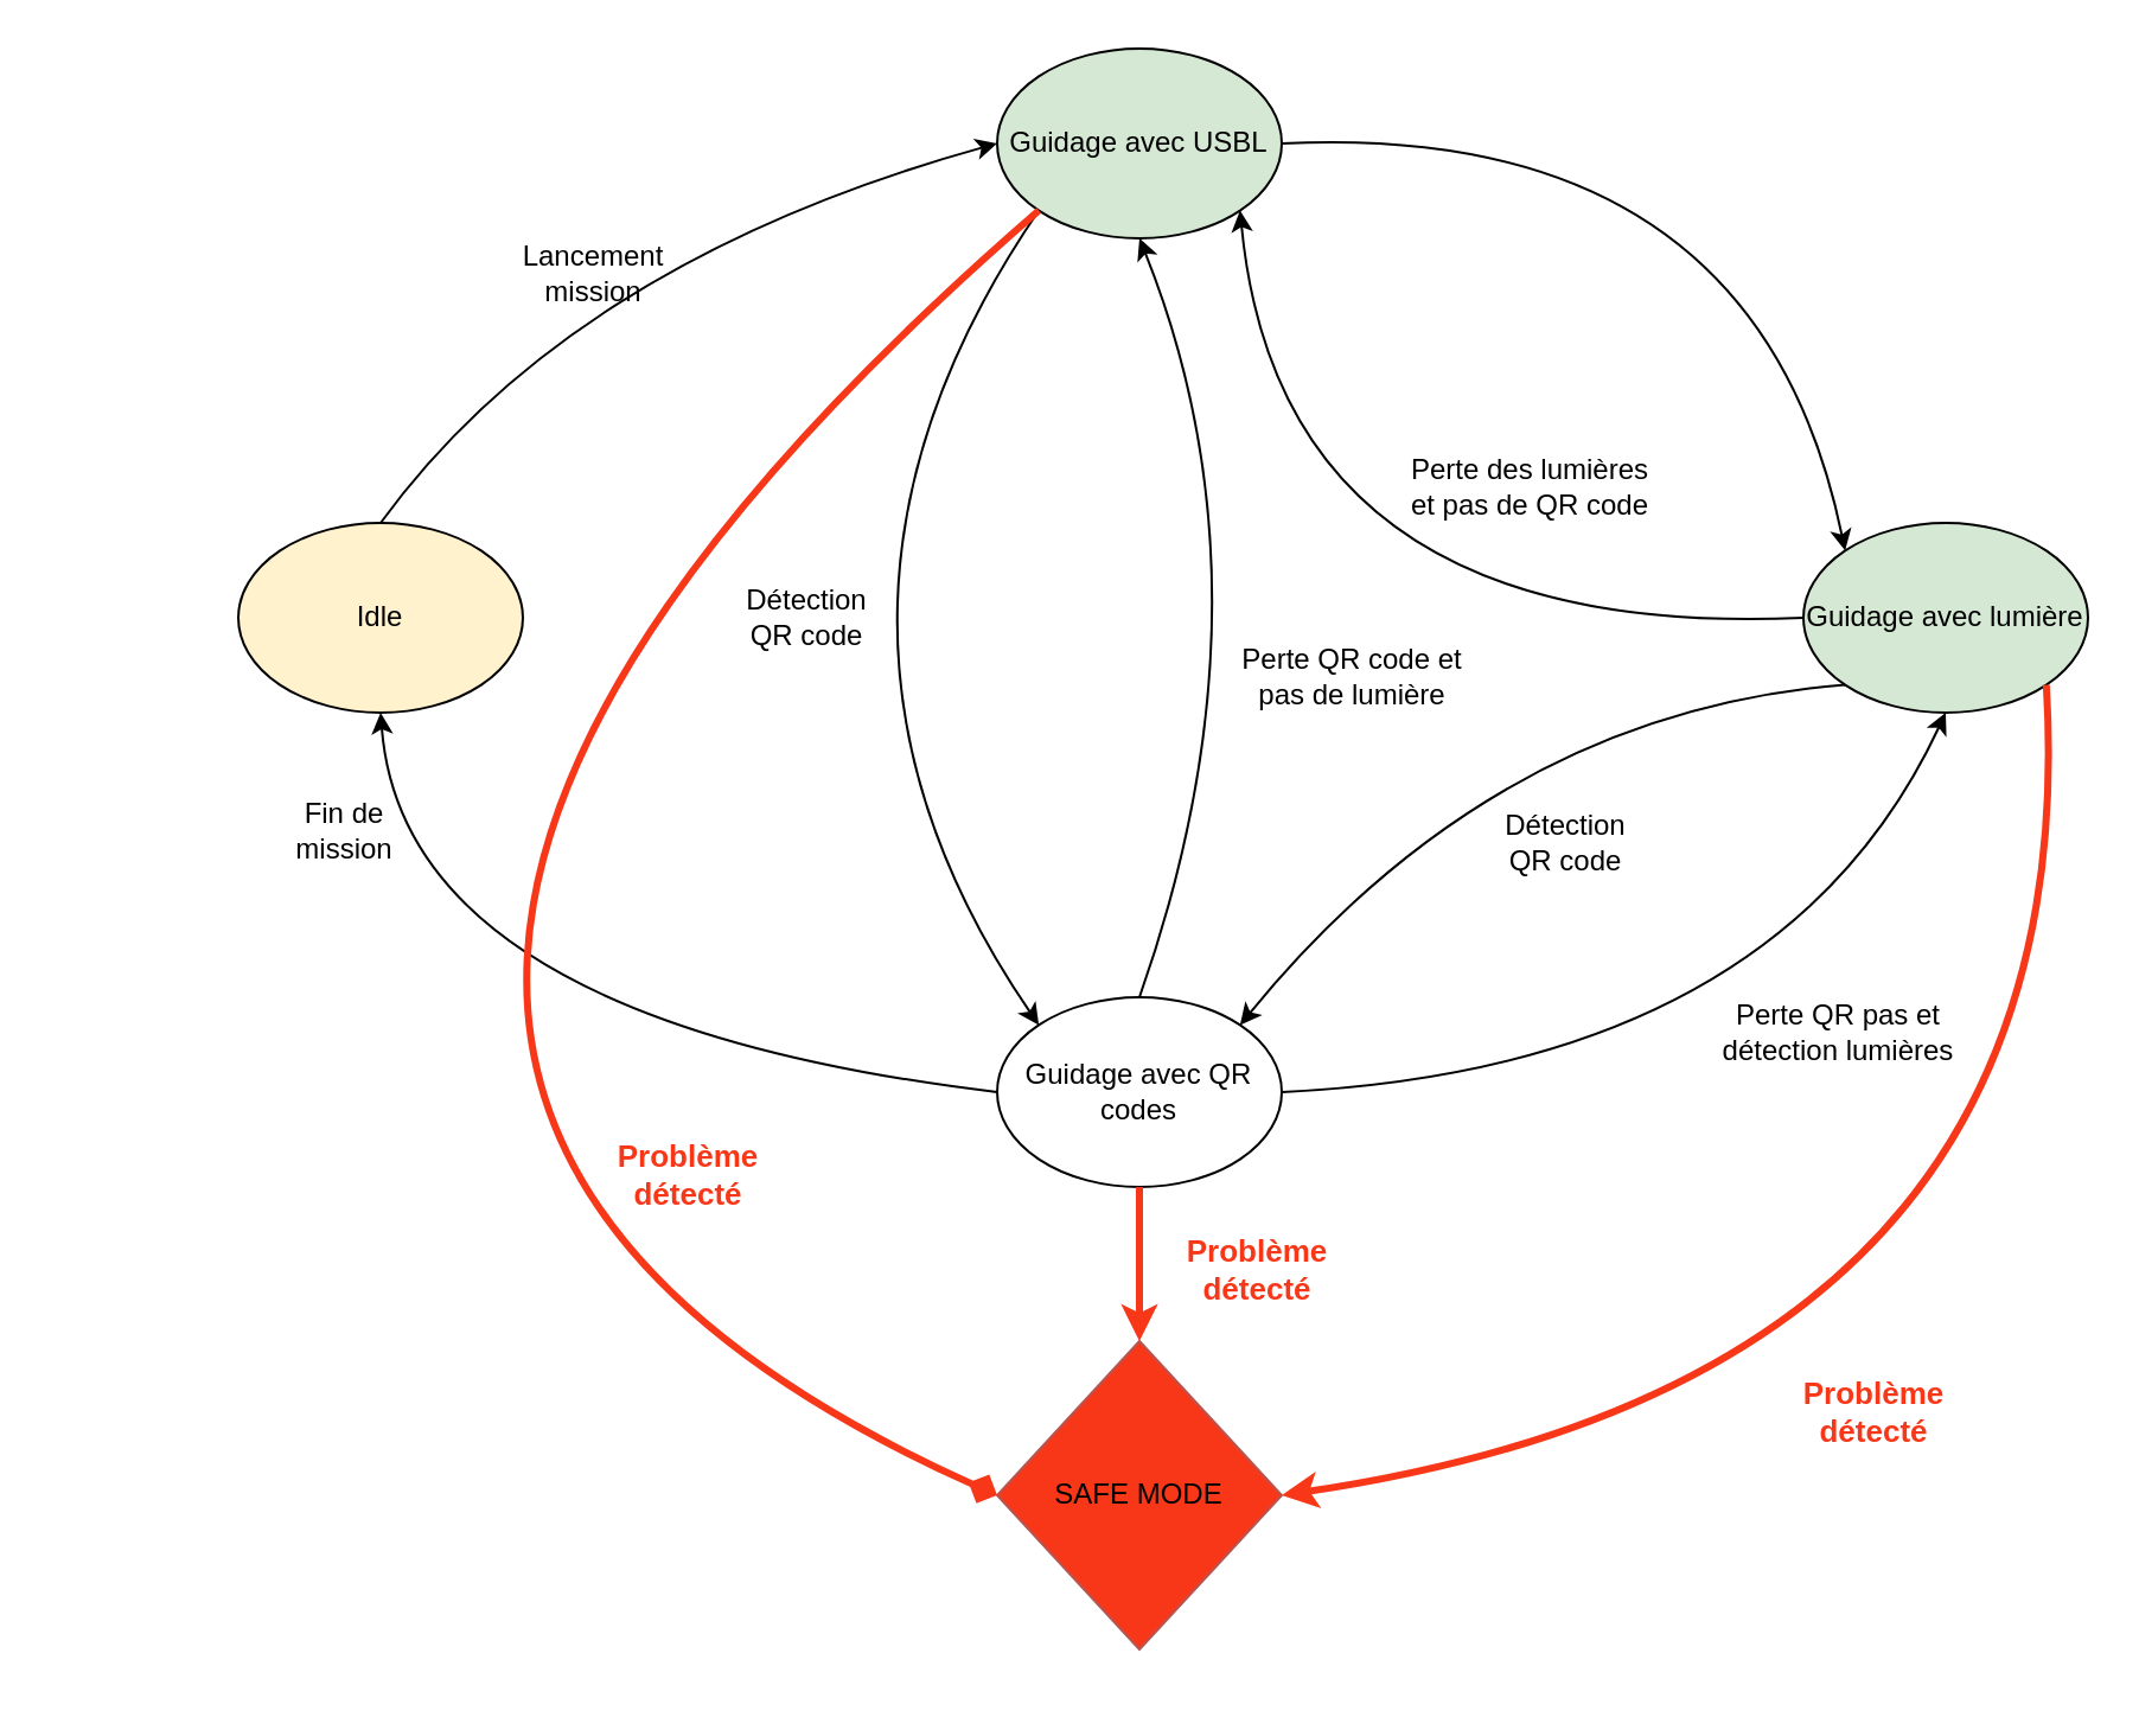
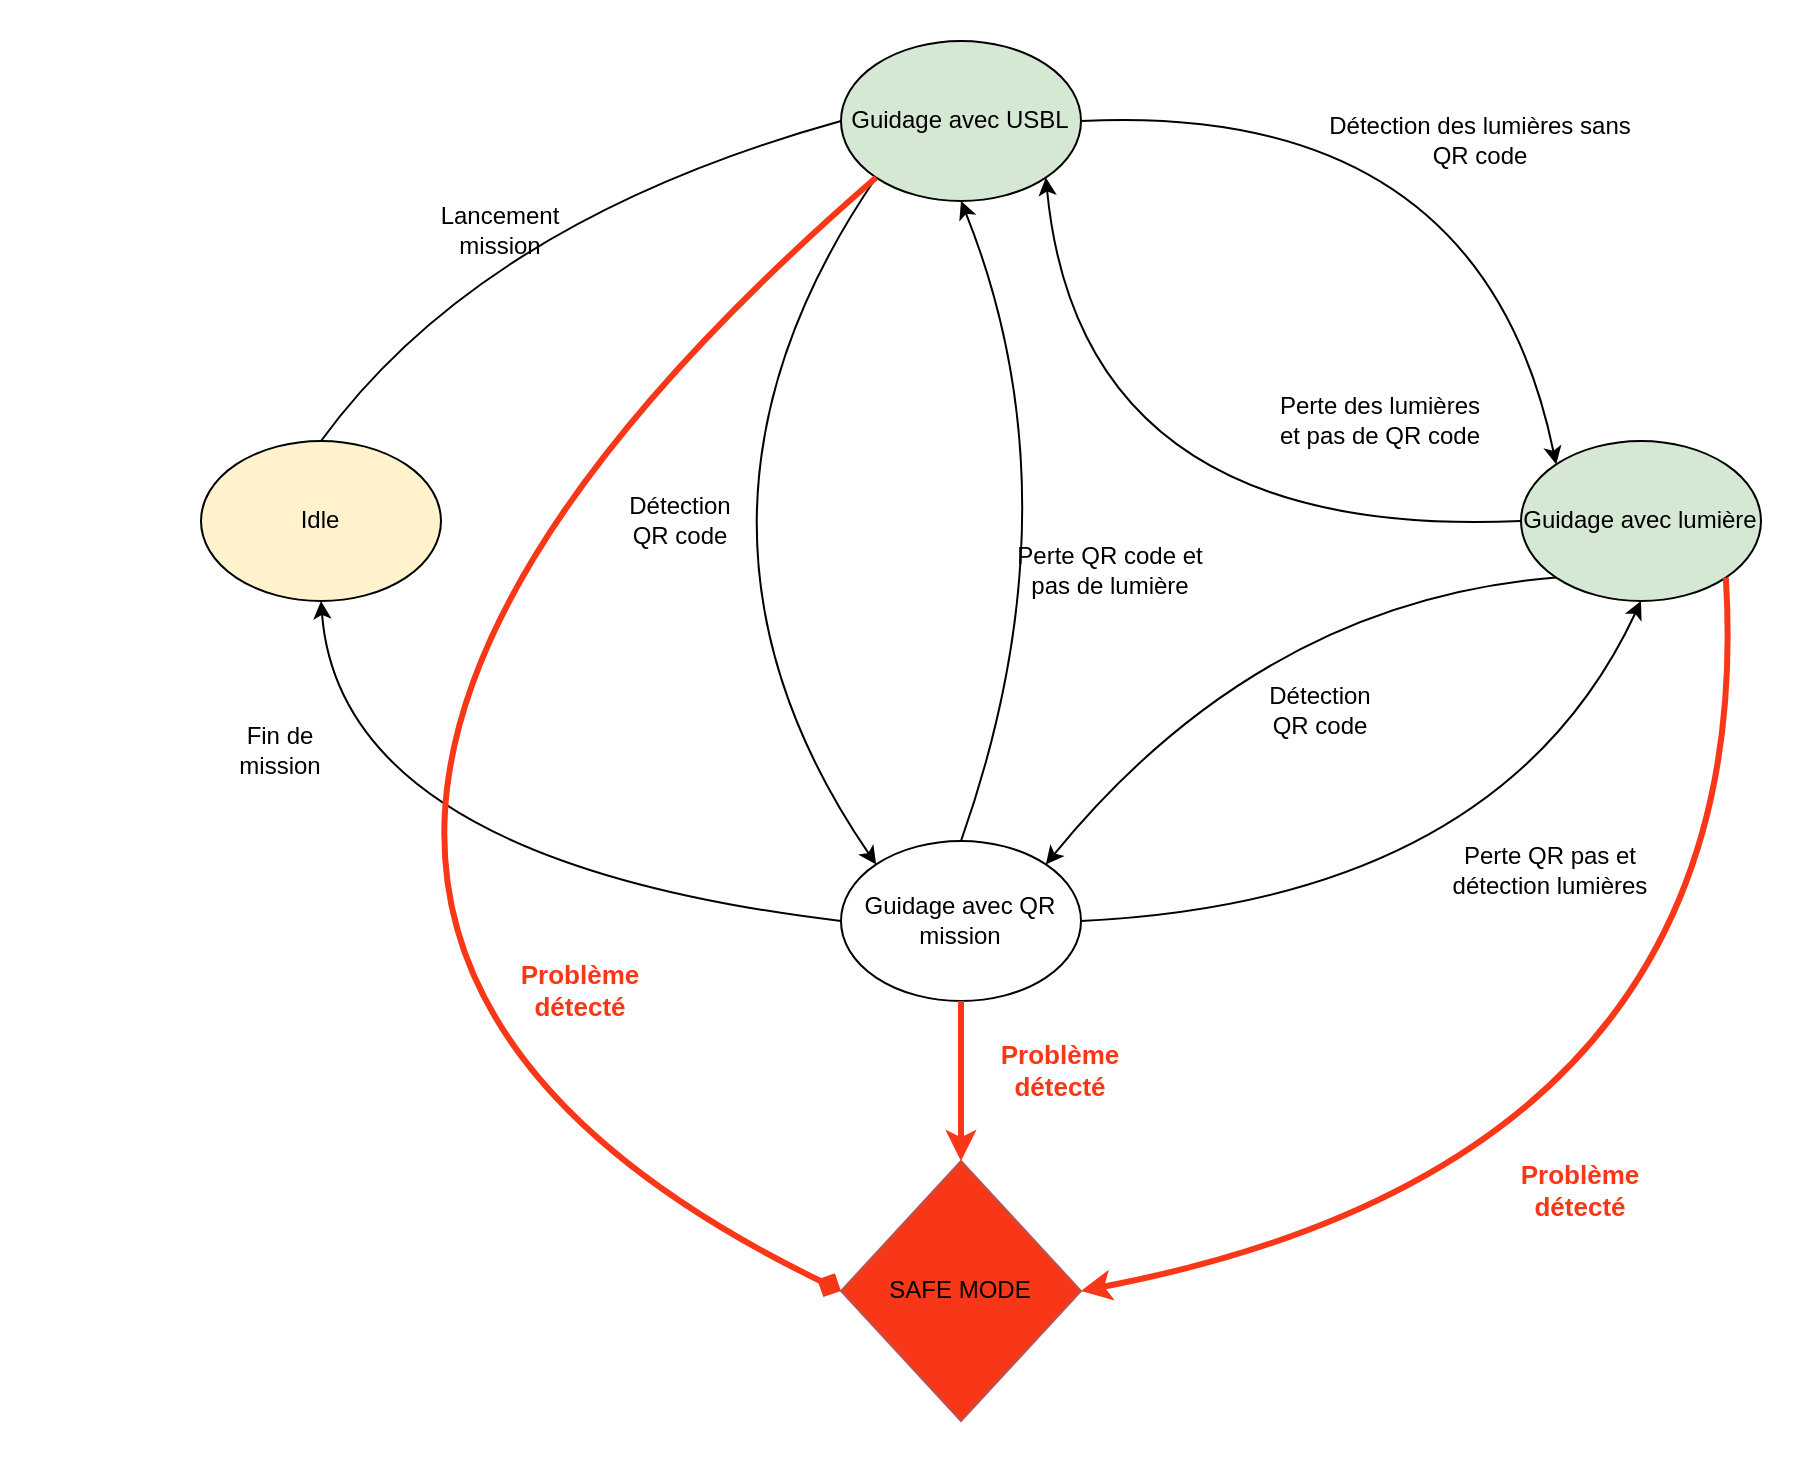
  <mxCell id="0" />
  <mxCell id="1" parent="0" />
  <mxCell id="2" value="Idle" style="ellipse;whiteSpace=wrap;html=1;fillColor=#fff2cc;" vertex="1" parent="1"><mxGeometry x="100" y="220" width="120" height="80" as="geometry" /></mxCell>
  <mxCell id="3" value="Guidage avec USBL" style="ellipse;whiteSpace=wrap;html=1;fillColor=#d5e8d4;" vertex="1" parent="1"><mxGeometry x="420" y="20" width="120" height="80" as="geometry" /></mxCell>
  <mxCell id="4" value="Guidage avec lumière" style="ellipse;whiteSpace=wrap;html=1;fillColor=#d5e8d4;" vertex="1" parent="1"><mxGeometry x="760" y="220" width="120" height="80" as="geometry" /></mxCell>
- <mxCell id="5" value="Guidage avec QR codes" style="ellipse;whiteSpace=wrap;html=1;" vertex="1" parent="1"><mxGeometry x="420" y="420" width="120" height="80" as="geometry" /></mxCell>
- <mxCell id="6" value="" style="curved=1;endArrow=classic;html=1;rounded=0;entryX=0;entryY=0.5;entryDx=0;entryDy=0;exitX=0.5;exitY=0;exitDx=0;exitDy=0;" edge="1" parent="1" source="2" target="3"><mxGeometry width="50" height="50" relative="1" as="geometry"><mxPoint x="410" y="330" as="sourcePoint" /><mxPoint x="460" y="280" as="targetPoint" /><Array as="points"><mxPoint x="240" y="110" /></Array></mxGeometry></mxCell>
+ <mxCell id="5" value="Guidage avec QR mission" style="ellipse;whiteSpace=wrap;html=1;" vertex="1" parent="1"><mxGeometry x="420" y="420" width="120" height="80" as="geometry" /></mxCell>
+ <mxCell id="6" value="" style="curved=1;endArrow=none;html=1;rounded=0;entryX=0;entryY=0.5;entryDx=0;entryDy=0;exitX=0.5;exitY=0;exitDx=0;exitDy=0;" edge="1" parent="1" source="2" target="3"><mxGeometry width="50" height="50" relative="1" as="geometry"><mxPoint x="410" y="330" as="sourcePoint" /><mxPoint x="460" y="280" as="targetPoint" /><Array as="points"><mxPoint x="240" y="110" /></Array></mxGeometry></mxCell>
  <mxCell id="7" value="" style="curved=1;endArrow=classic;html=1;rounded=0;entryX=0;entryY=0;entryDx=0;entryDy=0;exitX=1;exitY=0.5;exitDx=0;exitDy=0;" edge="1" parent="1" source="3" target="4"><mxGeometry width="50" height="50" relative="1" as="geometry"><mxPoint x="350" y="150" as="sourcePoint" /><mxPoint x="252.426" y="201.716" as="targetPoint" /><Array as="points"><mxPoint x="740" y="50" /></Array></mxGeometry></mxCell>
  <mxCell id="8" value="" style="curved=1;endArrow=classic;html=1;rounded=0;entryX=1;entryY=1;entryDx=0;entryDy=0;exitX=0;exitY=0.5;exitDx=0;exitDy=0;" edge="1" parent="1" source="4" target="3"><mxGeometry width="50" height="50" relative="1" as="geometry"><mxPoint x="360" y="160" as="sourcePoint" /><mxPoint x="262.426" y="211.716" as="targetPoint" /><Array as="points"><mxPoint x="540" y="270" /></Array></mxGeometry></mxCell>
  <mxCell id="9" value="" style="curved=1;endArrow=classic;html=1;rounded=0;entryX=1;entryY=0;entryDx=0;entryDy=0;exitX=0;exitY=1;exitDx=0;exitDy=0;" edge="1" parent="1" source="4" target="5"><mxGeometry width="50" height="50" relative="1" as="geometry"><mxPoint x="370" y="170" as="sourcePoint" /><mxPoint x="272.426" y="221.716" as="targetPoint" /><Array as="points"><mxPoint x="630" y="300" /></Array></mxGeometry></mxCell>
  <mxCell id="10" value="" style="curved=1;endArrow=classic;html=1;rounded=0;entryX=0.5;entryY=1;entryDx=0;entryDy=0;exitX=1;exitY=0.5;exitDx=0;exitDy=0;" edge="1" parent="1" source="5" target="4"><mxGeometry width="50" height="50" relative="1" as="geometry"><mxPoint x="380" y="180" as="sourcePoint" /><mxPoint x="282.426" y="231.716" as="targetPoint" /><Array as="points"><mxPoint x="750" y="450" /></Array></mxGeometry></mxCell>
  <mxCell id="11" value="" style="curved=1;endArrow=classic;html=1;rounded=0;entryX=0.5;entryY=1;entryDx=0;entryDy=0;exitX=0;exitY=0.5;exitDx=0;exitDy=0;" edge="1" parent="1" source="5" target="2"><mxGeometry width="50" height="50" relative="1" as="geometry"><mxPoint x="390" y="190" as="sourcePoint" /><mxPoint x="292.426" y="241.716" as="targetPoint" /><Array as="points"><mxPoint x="170" y="430" /></Array></mxGeometry></mxCell>
  <mxCell id="12" value="" style="curved=1;endArrow=classic;html=1;rounded=0;entryX=0;entryY=0;entryDx=0;entryDy=0;exitX=0;exitY=1;exitDx=0;exitDy=0;" edge="1" parent="1" source="3" target="5"><mxGeometry width="50" height="50" relative="1" as="geometry"><mxPoint x="410" y="210" as="sourcePoint" /><mxPoint x="312.426" y="261.716" as="targetPoint" /><Array as="points"><mxPoint x="320" y="260" /></Array></mxGeometry></mxCell>
  <mxCell id="13" value="" style="curved=1;endArrow=classic;html=1;rounded=0;entryX=0.5;entryY=1;entryDx=0;entryDy=0;exitX=0.5;exitY=0;exitDx=0;exitDy=0;" edge="1" parent="1" source="5" target="3"><mxGeometry width="50" height="50" relative="1" as="geometry"><mxPoint x="420" y="220" as="sourcePoint" /><mxPoint x="322.426" y="271.716" as="targetPoint" /><Array as="points"><mxPoint x="540" y="250" /></Array></mxGeometry></mxCell>
  <mxCell id="14" value="Lancement mission" style="text;html=1;strokeColor=none;fillColor=none;align=center;verticalAlign=middle;whiteSpace=wrap;rounded=0;" vertex="1" parent="1"><mxGeometry x="220" y="100" width="60" height="30" as="geometry" /></mxCell>
- <mxCell id="16" value="Perte des lumières et pas de QR code" style="text;html=1;strokeColor=none;fillColor=none;align=center;verticalAlign=middle;whiteSpace=wrap;rounded=0;" vertex="1" parent="1"><mxGeometry x="590" y="190" width="110" height="30" as="geometry" /></mxCell>
+ <mxCell id="15" value="Détection des lumières sans QR code" style="text;html=1;strokeColor=none;fillColor=none;align=center;verticalAlign=middle;whiteSpace=wrap;rounded=0;" vertex="1" parent="1"><mxGeometry x="660" y="40" width="160" height="60" as="geometry" /></mxCell>
+ <mxCell id="16" value="Perte des lumières et pas de QR code" style="text;html=1;strokeColor=none;fillColor=none;align=center;verticalAlign=middle;whiteSpace=wrap;rounded=0;" vertex="1" parent="1"><mxGeometry x="635" y="195" width="110" height="30" as="geometry" /></mxCell>
  <mxCell id="17" value="Détection QR code" style="text;html=1;strokeColor=none;fillColor=none;align=center;verticalAlign=middle;whiteSpace=wrap;rounded=0;" vertex="1" parent="1"><mxGeometry x="630" y="340" width="60" height="30" as="geometry" /></mxCell>
  <mxCell id="18" value="Perte QR pas et détection lumières" style="text;html=1;strokeColor=none;fillColor=none;align=center;verticalAlign=middle;whiteSpace=wrap;rounded=0;" vertex="1" parent="1"><mxGeometry x="720" y="420" width="110" height="30" as="geometry" /></mxCell>
  <mxCell id="19" value="Détection QR code" style="text;html=1;strokeColor=none;fillColor=none;align=center;verticalAlign=middle;whiteSpace=wrap;rounded=0;" vertex="1" parent="1"><mxGeometry x="310" y="245" width="60" height="30" as="geometry" /></mxCell>
- <mxCell id="20" value="Perte QR code et pas de lumière" style="text;html=1;strokeColor=none;fillColor=none;align=center;verticalAlign=middle;whiteSpace=wrap;rounded=0;" vertex="1" parent="1"><mxGeometry x="520" y="270" width="100" height="30" as="geometry" /></mxCell>
- <mxCell id="21" value="Fin de mission" style="text;html=1;strokeColor=none;fillColor=none;align=center;verticalAlign=middle;whiteSpace=wrap;rounded=0;" vertex="1" parent="1"><mxGeometry x="115" y="335" width="60" height="30" as="geometry" /></mxCell>
- <mxCell id="22" value="SAFE MODE" style="rhombus;whiteSpace=wrap;html=1;fillColor=#F83719;strokeColor=#b85450;fillStyle=auto;" vertex="1" parent="1"><mxGeometry x="420" y="565" width="120" height="130" as="geometry" /></mxCell>
+ <mxCell id="20" value="Perte QR code et pas de lumière" style="text;html=1;strokeColor=none;fillColor=none;align=center;verticalAlign=middle;whiteSpace=wrap;rounded=0;" vertex="1" parent="1"><mxGeometry x="505" y="270" width="100" height="30" as="geometry" /></mxCell>
+ <mxCell id="21" value="Fin de mission" style="text;html=1;strokeColor=none;fillColor=none;align=center;verticalAlign=middle;whiteSpace=wrap;rounded=0;" vertex="1" parent="1"><mxGeometry x="110" y="360" width="60" height="30" as="geometry" /></mxCell>
+ <mxCell id="22" value="SAFE MODE" style="rhombus;whiteSpace=wrap;html=1;fillColor=#F83719;strokeColor=#b85450;fillStyle=auto;" vertex="1" parent="1"><mxGeometry x="420" y="580" width="120" height="130" as="geometry" /></mxCell>
  <mxCell id="23" value="" style="curved=1;endArrow=classic;html=1;rounded=0;entryX=0.5;entryY=0;entryDx=0;entryDy=0;exitX=0.5;exitY=1;exitDx=0;exitDy=0;fillColor=#f8cecc;strokeColor=#F83719;strokeWidth=3;" edge="1" parent="1" source="5" target="22"><mxGeometry width="50" height="50" relative="1" as="geometry"><mxPoint x="430" y="470" as="sourcePoint" /><mxPoint x="170" y="310" as="targetPoint" /><Array as="points" /></mxGeometry></mxCell>
  <mxCell id="24" value="" style="curved=1;endArrow=classic;html=1;rounded=0;entryX=1;entryY=0.5;entryDx=0;entryDy=0;exitX=1;exitY=1;exitDx=0;exitDy=0;fillColor=#f8cecc;strokeColor=#F83719;strokeWidth=3;" edge="1" parent="1" source="4" target="22"><mxGeometry width="50" height="50" relative="1" as="geometry"><mxPoint x="490" y="510" as="sourcePoint" /><mxPoint x="490" y="590" as="targetPoint" /><Array as="points"><mxPoint x="880" y="580" /></Array></mxGeometry></mxCell>
  <mxCell id="25" value="" style="curved=1;endArrow=diamond;html=1;rounded=0;entryX=0;entryY=0.5;entryDx=0;entryDy=0;exitX=0;exitY=1;exitDx=0;exitDy=0;fillColor=#f8cecc;strokeColor=#F83719;strokeWidth=3;" edge="1" parent="1" source="3" target="22"><mxGeometry width="50" height="50" relative="1" as="geometry"><mxPoint x="872.426" y="298.284" as="sourcePoint" /><mxPoint x="550" y="655" as="targetPoint" /><Array as="points"><mxPoint x="20" y="450" /></Array></mxGeometry></mxCell>
  <mxCell id="26" value="&lt;font style=&quot;font-size: 13px;&quot;&gt;&lt;b&gt;&lt;font style=&quot;font-size: 13px;&quot; color=&quot;#F83719&quot;&gt;Problème détecté&lt;/font&gt;&lt;/b&gt;&lt;/font&gt;" style="text;html=1;strokeColor=none;fillColor=none;align=center;verticalAlign=middle;whiteSpace=wrap;rounded=0;fillStyle=auto;" vertex="1" parent="1"><mxGeometry x="260" y="480" width="60" height="30" as="geometry" /></mxCell>
  <mxCell id="27" value="&lt;font style=&quot;font-size: 13px;&quot;&gt;&lt;b&gt;&lt;font style=&quot;font-size: 13px;&quot; color=&quot;#F83719&quot;&gt;Problème détecté&lt;/font&gt;&lt;/b&gt;&lt;/font&gt;" style="text;html=1;strokeColor=none;fillColor=none;align=center;verticalAlign=middle;whiteSpace=wrap;rounded=0;fillStyle=auto;" vertex="1" parent="1"><mxGeometry x="500" y="520" width="60" height="30" as="geometry" /></mxCell>
  <mxCell id="28" value="&lt;font style=&quot;font-size: 13px;&quot;&gt;&lt;b&gt;&lt;font style=&quot;font-size: 13px;&quot; color=&quot;#F83719&quot;&gt;Problème détecté&lt;/font&gt;&lt;/b&gt;&lt;/font&gt;" style="text;html=1;strokeColor=none;fillColor=none;align=center;verticalAlign=middle;whiteSpace=wrap;rounded=0;fillStyle=auto;" vertex="1" parent="1"><mxGeometry x="760" y="580" width="60" height="30" as="geometry" /></mxCell>
